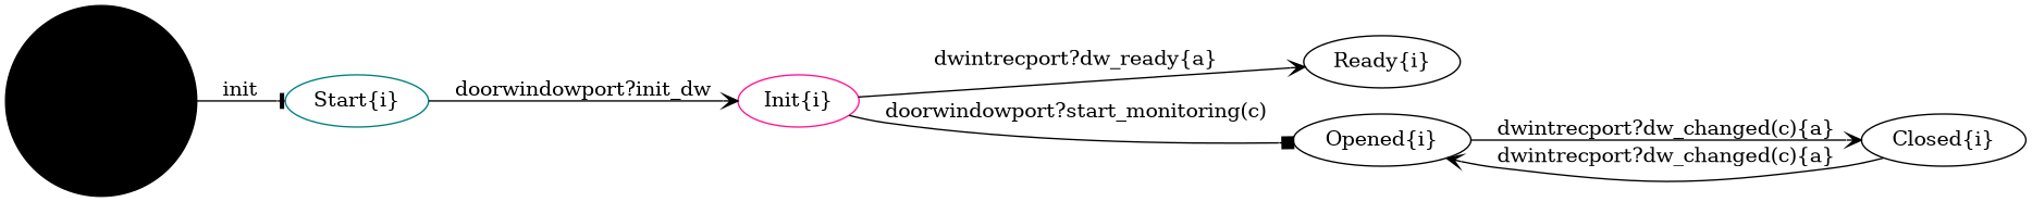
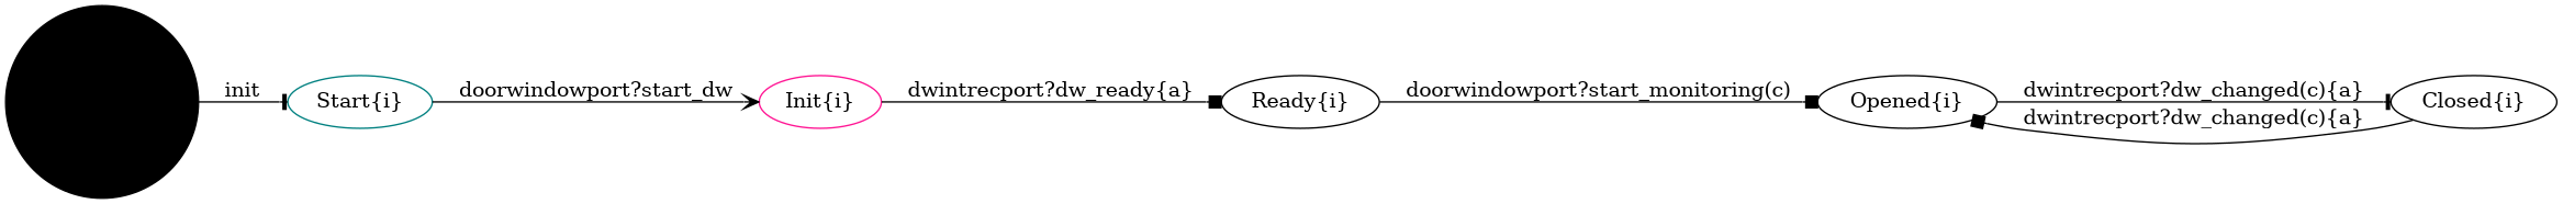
  digraph {
    rankdir=LR
    node [color=black shape=ellipse]
    edge [arrowhead=tee]
    INIT_STATE [shape=circle style=filled]
    n2 [color=teal label="Start{i}"]
    n3 [color=deeppink label="Init{i}"]
    n4 [label="Ready{i}"]
    n5 [label="Opened{i}"]
    n6 [label="Closed{i}"]
    INIT_STATE -> n2 [label=init]
-   n2 -> n3 [arrowhead=vee label="doorwindowport?init_dw"]
-   n3 -> n4 [arrowhead=vee label="dwintrecport?dw_ready{a}"]
-   n3 -> n5 [arrowhead=box label="doorwindowport?start_monitoring(c)"]
-   n5 -> n6 [arrowhead=vee label="dwintrecport?dw_changed(c){a}"]
-   n6 -> n5 [arrowhead=vee label="dwintrecport?dw_changed(c){a}"]
+   n2 -> n3 [arrowhead=vee label="doorwindowport?start_dw"]
+   n3 -> n4 [arrowhead=box label="dwintrecport?dw_ready{a}"]
+   n4 -> n5 [arrowhead=box label="doorwindowport?start_monitoring(c)"]
+   n5 -> n6 [label="dwintrecport?dw_changed(c){a}"]
+   n6 -> n5 [arrowhead=box label="dwintrecport?dw_changed(c){a}"]
  }
